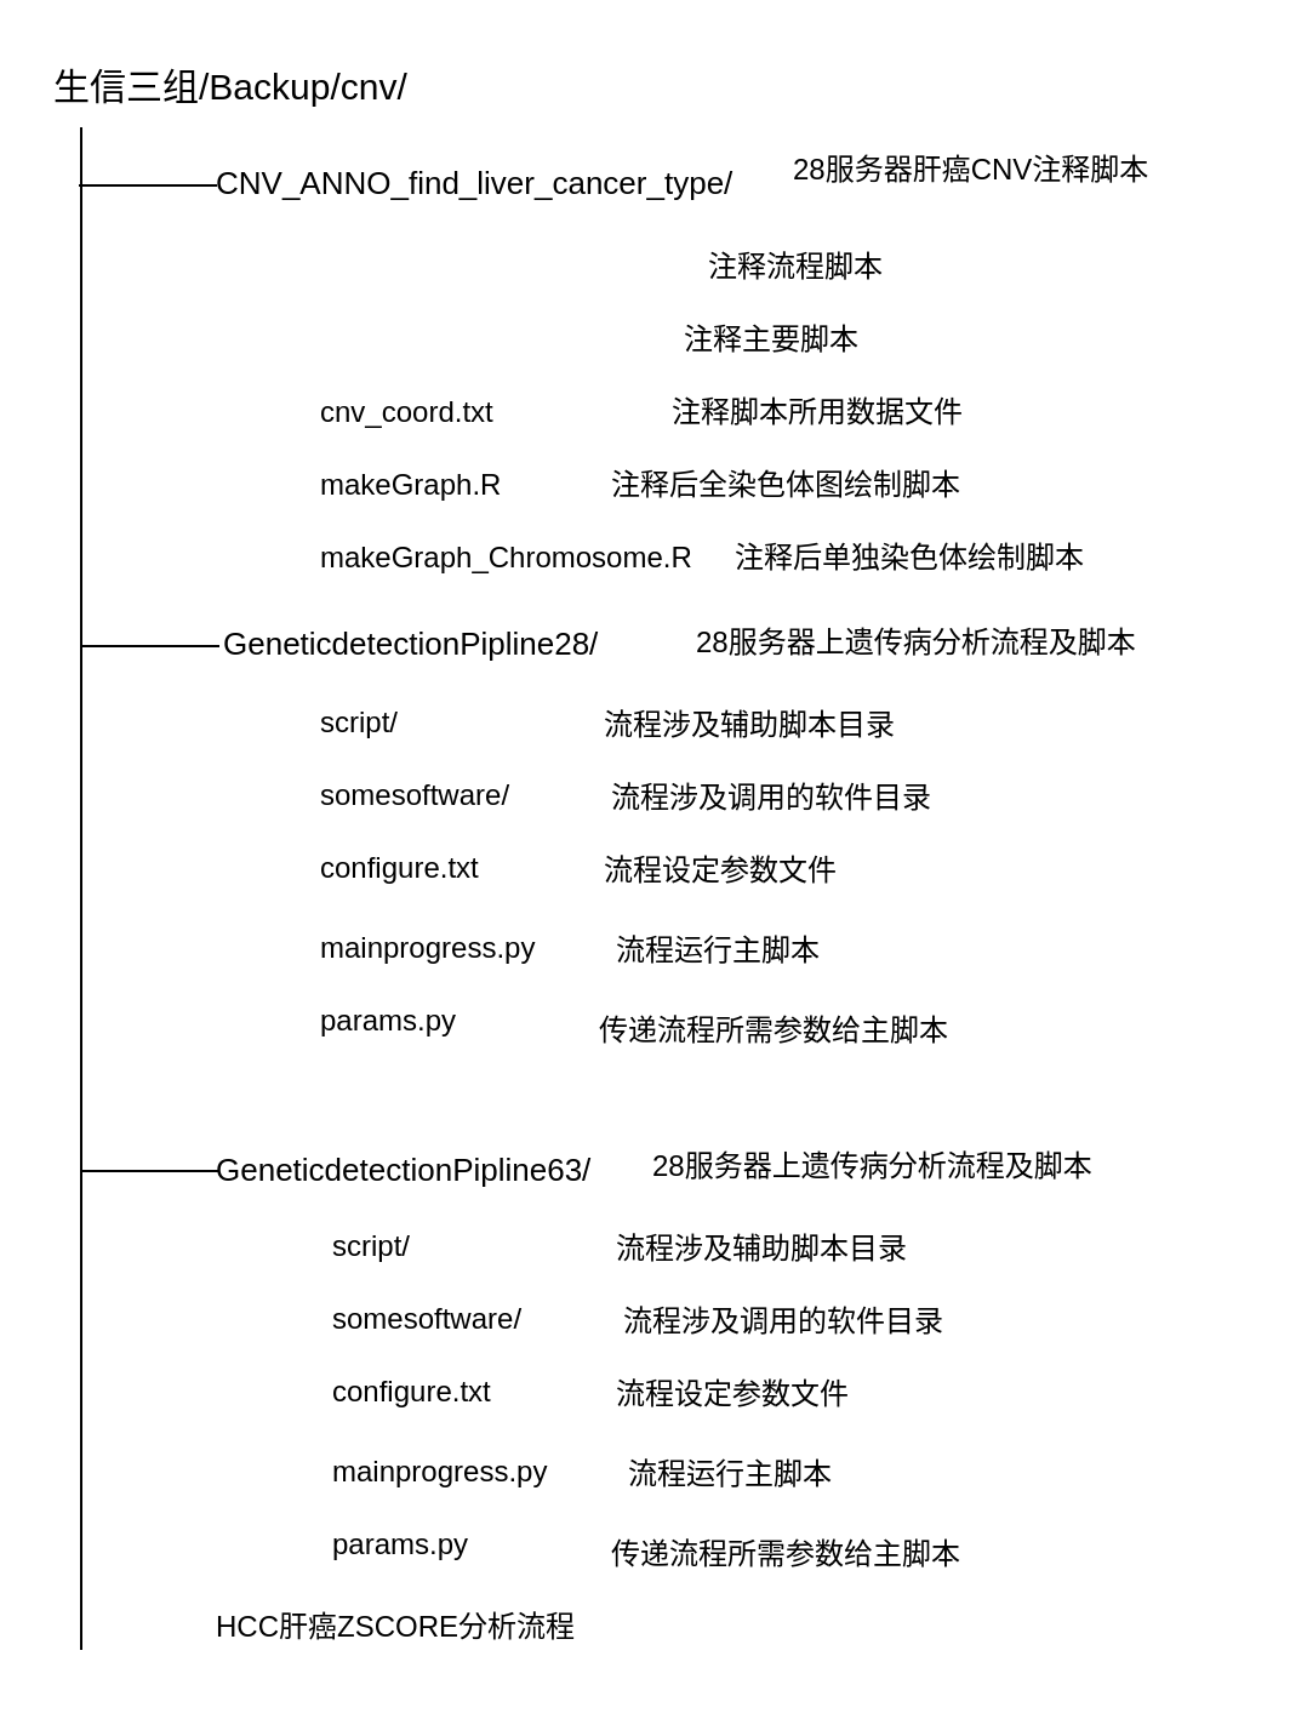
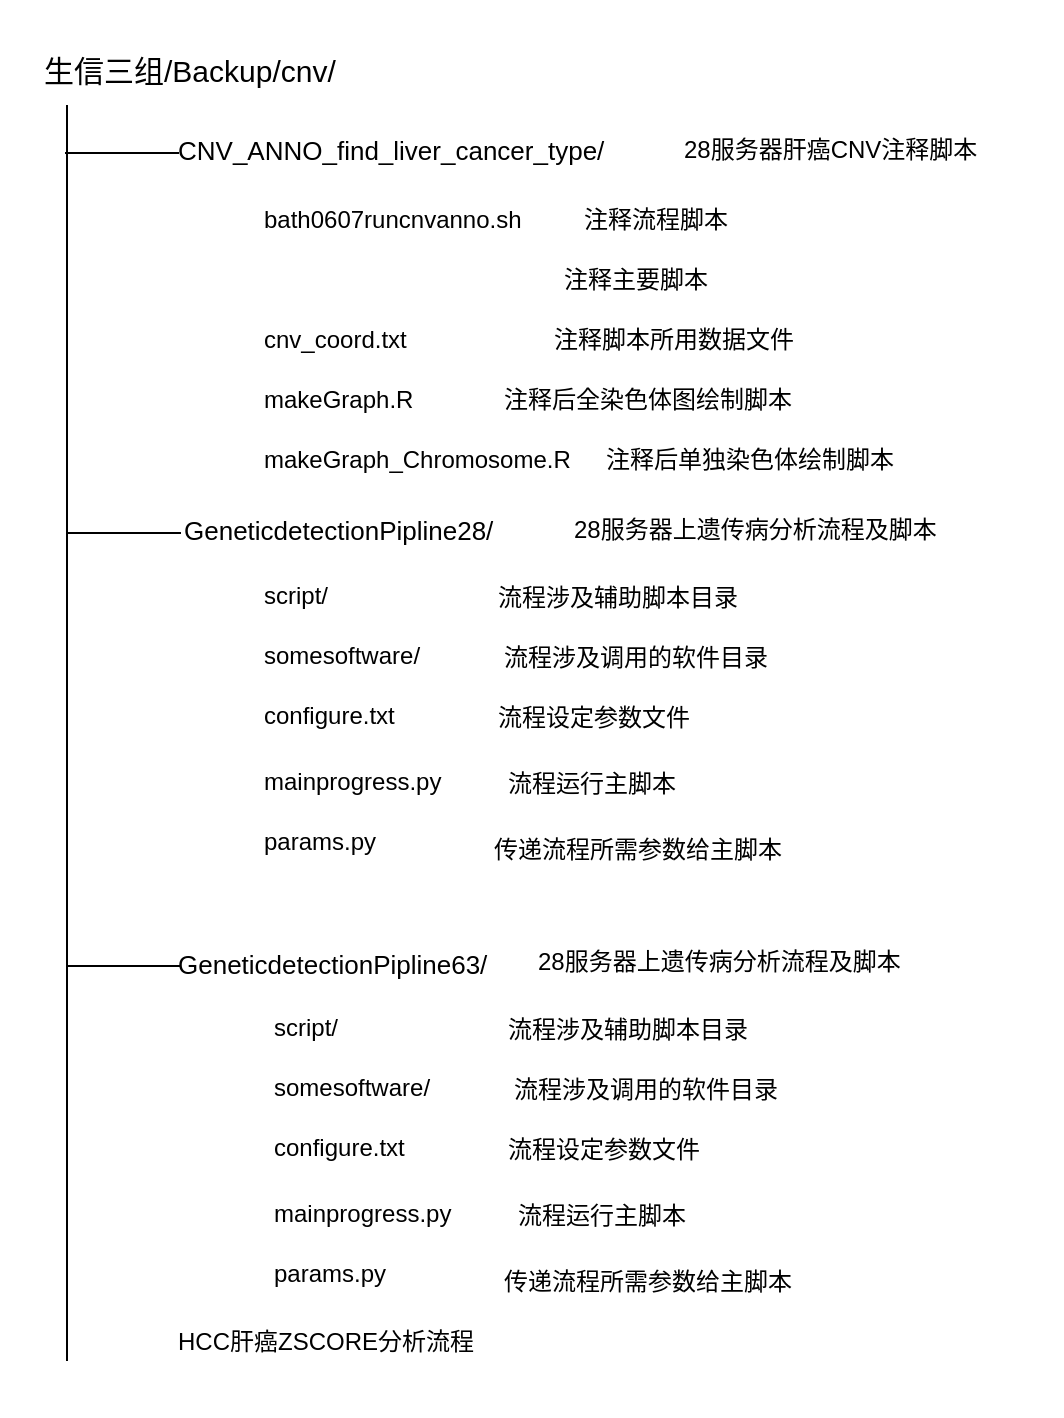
  <mxCell id="0" />
  <mxCell id="1" parent="0" />
  <mxCell id="2" value="&lt;font style=&quot;font-size: 15px&quot;&gt;生信三组/Backup/cnv/&lt;/font&gt;" style="text;html=1;" vertex="1" parent="1"><mxGeometry x="20" y="20" width="170" height="30" as="geometry" /></mxCell>
  <mxCell id="3" value="&lt;font style=&quot;font-size: 13px&quot;&gt;CNV_ANNO_find_liver_cancer_type/&lt;/font&gt;" style="text;html=1;" vertex="1" parent="1"><mxGeometry x="87" y="60.5" width="220" height="30" as="geometry" /></mxCell>
- <mxCell id="4" value="28服务器肝癌CNV注释脚本" style="text;html=1;" vertex="1" parent="1"><mxGeometry x="325" y="56" width="170" height="30" as="geometry" /></mxCell>
+ <mxCell id="4" value="28服务器肝癌CNV注释脚本" style="text;html=1;" vertex="1" parent="1"><mxGeometry x="340" y="61" width="170" height="30" as="geometry" /></mxCell>
+ <mxCell id="5" value="bath0607runcnvanno.sh" style="text;html=1;" vertex="1" parent="1"><mxGeometry x="130" y="96" width="150" height="30" as="geometry" /></mxCell>
  <mxCell id="6" value="cnv_coord.txt" style="text;html=1;" vertex="1" parent="1"><mxGeometry x="130" y="156" width="100" height="30" as="geometry" /></mxCell>
  <mxCell id="7" value="makeGraph.R" style="text;html=1;" vertex="1" parent="1"><mxGeometry x="130" y="186" width="100" height="30" as="geometry" /></mxCell>
  <mxCell id="8" value="makeGraph_Chromosome.R" style="text;html=1;" vertex="1" parent="1"><mxGeometry x="130" y="216" width="180" height="30" as="geometry" /></mxCell>
  <mxCell id="9" value="&lt;font style=&quot;font-size: 13px&quot;&gt;GeneticdetectionPipline28/&lt;/font&gt;" style="text;html=1;" vertex="1" parent="1"><mxGeometry x="90" y="251" width="160" height="30" as="geometry" /></mxCell>
  <mxCell id="10" value="script/" style="text;html=1;" vertex="1" parent="1"><mxGeometry x="130" y="284" width="60" height="30" as="geometry" /></mxCell>
  <mxCell id="11" value="somesoftware/" style="text;html=1;" vertex="1" parent="1"><mxGeometry x="130" y="314" width="100" height="30" as="geometry" /></mxCell>
  <mxCell id="12" value="configure.txt" style="text;html=1;" vertex="1" parent="1"><mxGeometry x="130" y="344" width="90" height="30" as="geometry" /></mxCell>
  <mxCell id="13" value="mainprogress.py" style="text;html=1;" vertex="1" parent="1"><mxGeometry x="130" y="377" width="110" height="30" as="geometry" /></mxCell>
  <mxCell id="14" value="params.py" style="text;html=1;" vertex="1" parent="1"><mxGeometry x="130" y="407" width="80" height="30" as="geometry" /></mxCell>
  <mxCell id="15" value="&lt;font style=&quot;font-size: 13px&quot;&gt;GeneticdetectionPipline63/&lt;/font&gt;" style="text;html=1;" vertex="1" parent="1"><mxGeometry x="87" y="468" width="160" height="30" as="geometry" /></mxCell>
  <mxCell id="16" value="HCC肝癌ZSCORE分析流程" style="text;html=1;" vertex="1" parent="1"><mxGeometry x="87" y="657" width="170" height="30" as="geometry" /></mxCell>
  <mxCell id="17" value="注释流程脚本" style="text;html=1;" vertex="1" parent="1"><mxGeometry x="290" y="96" width="100" height="30" as="geometry" /></mxCell>
  <mxCell id="18" value="注释主要脚本" style="text;html=1;" vertex="1" parent="1"><mxGeometry x="280" y="126" width="100" height="30" as="geometry" /></mxCell>
  <mxCell id="19" value="注释脚本所用数据文件" style="text;html=1;" vertex="1" parent="1"><mxGeometry x="275" y="156" width="130" height="30" as="geometry" /></mxCell>
  <mxCell id="20" value="注释后全染色体图绘制脚本" style="text;html=1;" vertex="1" parent="1"><mxGeometry x="250" y="186" width="170" height="30" as="geometry" /></mxCell>
  <mxCell id="21" value="注释后单独染色体绘制脚本" style="text;html=1;" vertex="1" parent="1"><mxGeometry x="301" y="216" width="170" height="30" as="geometry" /></mxCell>
  <mxCell id="22" value="" style="endArrow=none;html=1;" edge="1" parent="1"><mxGeometry width="50" height="50" relative="1" as="geometry"><mxPoint x="33" y="52" as="sourcePoint" /><mxPoint x="33" y="680" as="targetPoint" /></mxGeometry></mxCell>
  <mxCell id="23" value="28服务器上遗传病分析流程及脚本" style="text;html=1;" vertex="1" parent="1"><mxGeometry x="285" y="251" width="210" height="30" as="geometry" /></mxCell>
  <mxCell id="24" value="流程涉及辅助脚本目录" style="text;html=1;" vertex="1" parent="1"><mxGeometry x="247" y="285" width="150" height="30" as="geometry" /></mxCell>
  <mxCell id="25" value="流程涉及调用的软件目录" style="text;html=1;" vertex="1" parent="1"><mxGeometry x="250" y="315" width="160" height="30" as="geometry" /></mxCell>
  <mxCell id="26" value="流程设定参数文件" style="text;html=1;" vertex="1" parent="1"><mxGeometry x="247" y="345" width="120" height="30" as="geometry" /></mxCell>
  <mxCell id="27" value="流程运行主脚本" style="text;html=1;" vertex="1" parent="1"><mxGeometry x="252" y="378" width="110" height="30" as="geometry" /></mxCell>
  <mxCell id="28" value="传递流程所需参数给主脚本" style="text;html=1;" vertex="1" parent="1"><mxGeometry x="245" y="411" width="170" height="30" as="geometry" /></mxCell>
  <mxCell id="29" value="" style="endArrow=none;html=1;entryX=0;entryY=0.5;entryDx=0;entryDy=0;" edge="1" parent="1"><mxGeometry width="50" height="50" relative="1" as="geometry"><mxPoint x="32" y="76" as="sourcePoint" /><mxPoint x="89" y="76" as="targetPoint" /></mxGeometry></mxCell>
  <mxCell id="30" value="" style="endArrow=none;html=1;entryX=0;entryY=0.5;entryDx=0;entryDy=0;" edge="1" parent="1"><mxGeometry width="50" height="50" relative="1" as="geometry"><mxPoint x="33" y="266" as="sourcePoint" /><mxPoint x="90" y="266" as="targetPoint" /></mxGeometry></mxCell>
  <mxCell id="31" value="" style="endArrow=none;html=1;entryX=0;entryY=0.5;entryDx=0;entryDy=0;" edge="1" parent="1"><mxGeometry width="50" height="50" relative="1" as="geometry"><mxPoint x="33" y="482.5" as="sourcePoint" /><mxPoint x="90" y="482.5" as="targetPoint" /></mxGeometry></mxCell>
  <mxCell id="32" value="script/" style="text;html=1;" vertex="1" parent="1"><mxGeometry x="135" y="500" width="60" height="30" as="geometry" /></mxCell>
  <mxCell id="33" value="somesoftware/" style="text;html=1;" vertex="1" parent="1"><mxGeometry x="135" y="530" width="100" height="30" as="geometry" /></mxCell>
  <mxCell id="34" value="configure.txt" style="text;html=1;" vertex="1" parent="1"><mxGeometry x="135" y="560" width="90" height="30" as="geometry" /></mxCell>
  <mxCell id="35" value="mainprogress.py" style="text;html=1;" vertex="1" parent="1"><mxGeometry x="135" y="593" width="110" height="30" as="geometry" /></mxCell>
  <mxCell id="36" value="params.py" style="text;html=1;" vertex="1" parent="1"><mxGeometry x="135" y="623" width="80" height="30" as="geometry" /></mxCell>
  <mxCell id="37" value="流程涉及辅助脚本目录" style="text;html=1;" vertex="1" parent="1"><mxGeometry x="252" y="501" width="150" height="30" as="geometry" /></mxCell>
  <mxCell id="38" value="流程涉及调用的软件目录" style="text;html=1;" vertex="1" parent="1"><mxGeometry x="255" y="531" width="160" height="30" as="geometry" /></mxCell>
  <mxCell id="39" value="流程设定参数文件" style="text;html=1;" vertex="1" parent="1"><mxGeometry x="252" y="561" width="120" height="30" as="geometry" /></mxCell>
  <mxCell id="40" value="流程运行主脚本" style="text;html=1;" vertex="1" parent="1"><mxGeometry x="257" y="594" width="110" height="30" as="geometry" /></mxCell>
  <mxCell id="41" value="传递流程所需参数给主脚本" style="text;html=1;" vertex="1" parent="1"><mxGeometry x="250" y="627" width="170" height="30" as="geometry" /></mxCell>
  <mxCell id="42" value="28服务器上遗传病分析流程及脚本" style="text;html=1;" vertex="1" parent="1"><mxGeometry x="267" y="467" width="210" height="30" as="geometry" /></mxCell>
